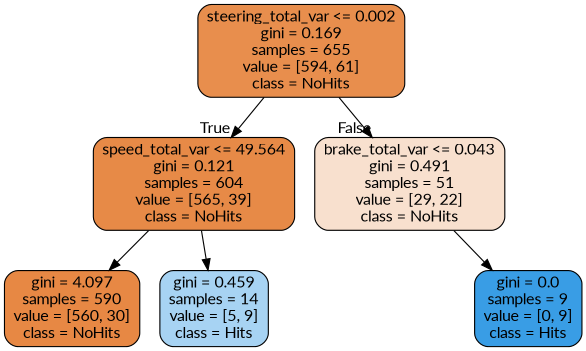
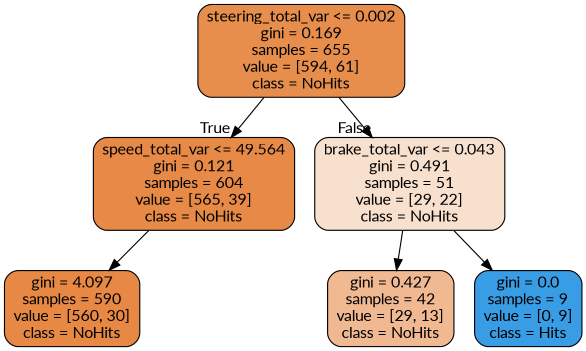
  digraph {
    fontname=Lato
    node [color=black fontname=Lato shape=box style="filled, rounded"]
    edge [fontname=Lato]
    n1 [fillcolor="#e58139e5" label="steering_total_var <= 0.002\ngini = 0.169\nsamples = 655\nvalue = [594, 61]\nclass = NoHits"]
    n2 [fillcolor="#e58139ed" label="speed_total_var <= 49.564\ngini = 0.121\nsamples = 604\nvalue = [565, 39]\nclass = NoHits"]
    n3 [fillcolor="#e581393e" label="brake_total_var <= 0.043\ngini = 0.491\nsamples = 51\nvalue = [29, 22]\nclass = NoHits"]
    n4 [fillcolor="#e58139f1" label="gini = 4.097\nsamples = 590\nvalue = [560, 30]\nclass = NoHits"]
-   n5 [fillcolor="#399de571" label="gini = 0.459\nsamples = 14\nvalue = [5, 9]\nclass = Hits"]
+   n6 [fillcolor="#e581398d" label="gini = 0.427\nsamples = 42\nvalue = [29, 13]\nclass = NoHits"]
    n7 [fillcolor="#399de5ff" label="gini = 0.0\nsamples = 9\nvalue = [0, 9]\nclass = Hits"]
    n1 -> n2 [headlabel=True labelangle=45 labeldistance=2.5]
    n1 -> n3 [headlabel=False labelangle=-45 labeldistance=2.5]
    n2 -> n4
-   n2 -> n5
+   n3 -> n6
    n3 -> n7
  }
